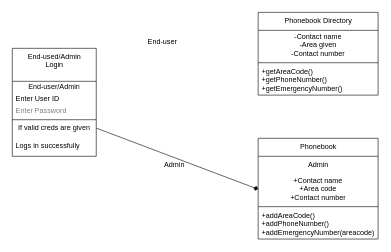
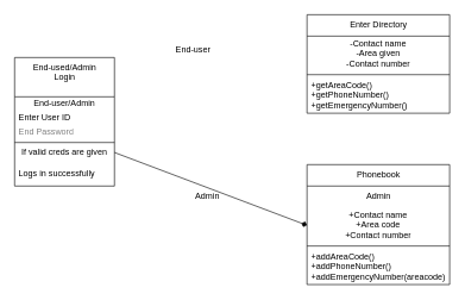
  <mxCell id="0" />
  <mxCell id="1" parent="0" />
  <mxCell id="2" value="End-used/Admin &lt;br&gt;Login" style="swimlane;fontStyle=0;align=center;verticalAlign=top;childLayout=stackLayout;horizontal=1;startSize=55;horizontalStack=0;resizeParent=1;resizeParentMax=0;resizeLast=0;collapsible=0;marginBottom=0;html=1;" vertex="1" parent="1"><mxGeometry x="20" y="80" width="140" height="180" as="geometry" /></mxCell>
  <mxCell id="3" value="End-user/Admin" style="text;html=1;strokeColor=none;fillColor=none;align=center;verticalAlign=middle;spacingLeft=4;spacingRight=4;overflow=hidden;rotatable=0;points=[[0,0.5],[1,0.5]];portConstraint=eastwest;" vertex="1" parent="2"><mxGeometry y="55" width="140" height="20" as="geometry" /></mxCell>
  <mxCell id="4" value="Enter User ID&lt;span style=&quot;white-space: pre;&quot;&gt; &lt;/span&gt;" style="text;html=1;strokeColor=none;fillColor=none;align=left;verticalAlign=middle;spacingLeft=4;spacingRight=4;overflow=hidden;rotatable=0;points=[[0,0.5],[1,0.5]];portConstraint=eastwest;" vertex="1" parent="2"><mxGeometry y="75" width="140" height="20" as="geometry" /></mxCell>
- <mxCell id="5" value="Enter Password" style="text;html=1;strokeColor=none;fillColor=none;align=left;verticalAlign=middle;spacingLeft=4;spacingRight=4;overflow=hidden;rotatable=0;points=[[0,0.5],[1,0.5]];portConstraint=eastwest;fontColor=#808080;" vertex="1" parent="2"><mxGeometry y="95" width="140" height="20" as="geometry" /></mxCell>
+ <mxCell id="5" value="End Password" style="text;html=1;strokeColor=none;fillColor=none;align=left;verticalAlign=middle;spacingLeft=4;spacingRight=4;overflow=hidden;rotatable=0;points=[[0,0.5],[1,0.5]];portConstraint=eastwest;fontColor=#808080;" vertex="1" parent="2"><mxGeometry y="95" width="140" height="20" as="geometry" /></mxCell>
  <mxCell id="6" value="" style="line;strokeWidth=1;fillColor=none;align=left;verticalAlign=middle;spacingTop=-1;spacingLeft=3;spacingRight=3;rotatable=0;labelPosition=right;points=[];portConstraint=eastwest;" vertex="1" parent="2"><mxGeometry y="115" width="140" height="8" as="geometry" /></mxCell>
  <mxCell id="7" value="If valid creds are given" style="text;html=1;strokeColor=none;fillColor=none;align=center;verticalAlign=middle;spacingLeft=4;spacingRight=4;overflow=hidden;rotatable=0;points=[[0,0.5],[1,0.5]];portConstraint=eastwest;" vertex="1" parent="2"><mxGeometry y="123" width="140" height="20" as="geometry" /></mxCell>
  <mxCell id="8" value="Logs in successfully" style="text;html=1;strokeColor=none;fillColor=none;align=left;verticalAlign=middle;spacingLeft=4;spacingRight=4;overflow=hidden;rotatable=0;points=[[0,0.5],[1,0.5]];portConstraint=eastwest;" vertex="1" parent="2"><mxGeometry y="143" width="140" height="37" as="geometry" /></mxCell>
- <mxCell id="9" value="Phonebook Directory&lt;br&gt;" style="swimlane;fontStyle=0;align=center;verticalAlign=top;childLayout=stackLayout;horizontal=1;startSize=30;horizontalStack=0;resizeParent=1;resizeParentMax=0;resizeLast=0;collapsible=0;marginBottom=0;html=1;" vertex="1" parent="1"><mxGeometry x="430" y="20" width="200" height="138" as="geometry" /></mxCell>
+ <mxCell id="9" value="Enter Directory&lt;br&gt;" style="swimlane;fontStyle=0;align=center;verticalAlign=top;childLayout=stackLayout;horizontal=1;startSize=30;horizontalStack=0;resizeParent=1;resizeParentMax=0;resizeLast=0;collapsible=0;marginBottom=0;html=1;" vertex="1" parent="1"><mxGeometry x="430" y="20" width="200" height="138" as="geometry" /></mxCell>
  <mxCell id="10" value="-Contact name&lt;br&gt;-Area given&lt;br&gt;-Contact number" style="text;html=1;strokeColor=none;fillColor=none;align=center;verticalAlign=middle;spacingLeft=4;spacingRight=4;overflow=hidden;rotatable=0;points=[[0,0.5],[1,0.5]];portConstraint=eastwest;" vertex="1" parent="9"><mxGeometry y="30" width="200" height="50" as="geometry" /></mxCell>
  <mxCell id="11" value="" style="line;strokeWidth=1;fillColor=none;align=left;verticalAlign=middle;spacingTop=-1;spacingLeft=3;spacingRight=3;rotatable=0;labelPosition=right;points=[];portConstraint=eastwest;" vertex="1" parent="9"><mxGeometry y="80" width="200" height="8" as="geometry" /></mxCell>
  <mxCell id="12" value="+getAreaCode()&#10;+getPhoneNumber()&#10;+getEmergencyNumber()" style="text;html=1;strokeColor=none;fillColor=none;align=left;verticalAlign=middle;spacingLeft=4;spacingRight=4;overflow=hidden;rotatable=0;points=[[0,0.5],[1,0.5]];portConstraint=eastwest;" vertex="1" parent="9"><mxGeometry y="88" width="200" height="50" as="geometry" /></mxCell>
  <mxCell id="13" value="" style="endArrow=diamond;html=1;rounded=0;exitX=1;exitY=0.5;exitDx=0;exitDy=0;entryX=0;entryY=0.5;entryDx=0;entryDy=0;" edge="1" parent="1" source="7" target="17"><mxGeometry width="50" height="50" relative="1" as="geometry"><mxPoint x="320" y="290" as="sourcePoint" /><mxPoint x="420" y="290" as="targetPoint" /></mxGeometry></mxCell>
  <mxCell id="14" value="End-user" style="text;html=1;align=center;verticalAlign=middle;resizable=0;points=[];autosize=1;strokeColor=none;fillColor=none;" vertex="1" parent="1"><mxGeometry x="235" y="55" width="70" height="30" as="geometry" /></mxCell>
  <mxCell id="15" value="Phonebook" style="swimlane;fontStyle=0;align=center;verticalAlign=top;childLayout=stackLayout;horizontal=1;startSize=30;horizontalStack=0;resizeParent=1;resizeParentMax=0;resizeLast=0;collapsible=0;marginBottom=0;html=1;" vertex="1" parent="1"><mxGeometry x="430" y="230" width="200" height="168" as="geometry" /></mxCell>
  <mxCell id="16" value="Admin" style="text;html=1;align=center;verticalAlign=middle;resizable=0;points=[];autosize=1;strokeColor=none;fillColor=none;" vertex="1" parent="15"><mxGeometry y="30" width="200" height="30" as="geometry" /></mxCell>
  <mxCell id="17" value="+Contact name&lt;br&gt;+Area code&lt;br&gt;+Contact number" style="text;html=1;strokeColor=none;fillColor=none;align=center;verticalAlign=middle;spacingLeft=4;spacingRight=4;overflow=hidden;rotatable=0;points=[[0,0.5],[1,0.5]];portConstraint=eastwest;" vertex="1" parent="15"><mxGeometry y="60" width="200" height="50" as="geometry" /></mxCell>
  <mxCell id="18" value="" style="line;strokeWidth=1;fillColor=none;align=left;verticalAlign=middle;spacingTop=-1;spacingLeft=3;spacingRight=3;rotatable=0;labelPosition=right;points=[];portConstraint=eastwest;" vertex="1" parent="15"><mxGeometry y="110" width="200" height="8" as="geometry" /></mxCell>
  <mxCell id="19" value="+addAreaCode()&lt;br&gt;+addPhoneNumber()&lt;br&gt;+addEmergencyNumber(areacode)" style="text;html=1;strokeColor=none;fillColor=none;align=left;verticalAlign=middle;spacingLeft=4;spacingRight=4;overflow=hidden;rotatable=0;points=[[0,0.5],[1,0.5]];portConstraint=eastwest;" vertex="1" parent="15"><mxGeometry y="118" width="200" height="50" as="geometry" /></mxCell>
  <mxCell id="20" value="Admin" style="text;html=1;align=center;verticalAlign=middle;resizable=0;points=[];autosize=1;strokeColor=none;fillColor=none;" vertex="1" parent="1"><mxGeometry x="260" y="260" width="60" height="30" as="geometry" /></mxCell>
